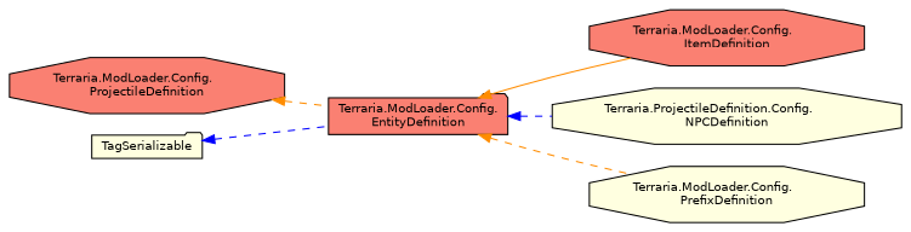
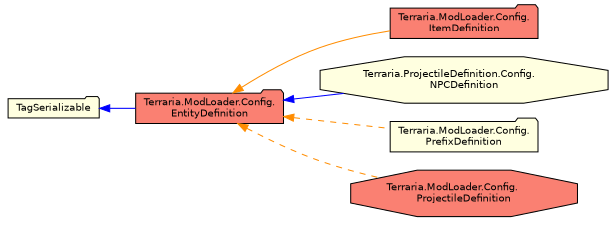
  digraph {
    rankdir=LR
    node [color=black fillcolor=salmon fontname=Helvetica fontsize=10 shape=folder style=filled]
    edge [color=darkorange dir=back fontname=Helvetica fontsize=10 labelfontname=Helvetica labelfontsize=10 style=solid]
    n1 [fontcolor=black height=0.2 label="Terraria.ModLoader.Config.\lEntityDefinition" width=0.4]
-   n2 [height=0.2 label="Terraria.ModLoader.Config.\lItemDefinition" shape=octagon width=0.4]
+   n2 [height=0.2 label="Terraria.ModLoader.Config.\lItemDefinition" width=0.4]
    n3 [fillcolor=lightyellow height=0.2 label="Terraria.ProjectileDefinition.Config.\lNPCDefinition" shape=octagon width=0.4]
-   n4 [fillcolor=lightyellow height=0.2 label="Terraria.ModLoader.Config.\lPrefixDefinition" shape=octagon width=0.4]
+   n4 [fillcolor=lightyellow height=0.2 label="Terraria.ModLoader.Config.\lPrefixDefinition" width=0.4]
    n5 [height=0.2 label="Terraria.ModLoader.Config.\lProjectileDefinition" shape=octagon width=0.4]
    n6 [fillcolor=lightyellow height=0.2 label=TagSerializable width=0.4]
    n1 -> n2
-   n1 -> n3 [color=blue style=dashed]
+   n1 -> n3 [color=blue]
    n1 -> n4 [style=dashed]
-   n5 -> n1 [style=dashed]
-   n6 -> n1 [color=blue style=dashed]
+   n1 -> n5 [style=dashed]
+   n6 -> n1 [color=blue]
  }
